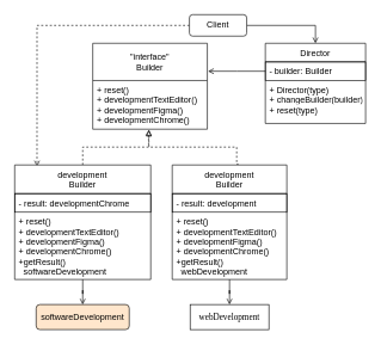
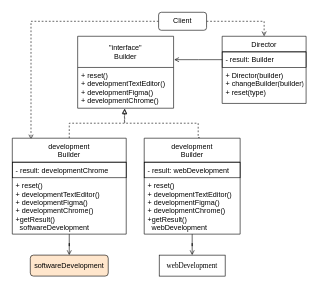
  <mxCell id="0" />
  <mxCell id="1" parent="0" />
- <mxCell id="2" style="edgeStyle=orthogonalEdgeStyle;rounded=0;orthogonalLoop=1;jettySize=auto;html=1;endArrow=open;endFill=0;" parent="1" source="4" target="5" edge="1"><mxGeometry relative="1" as="geometry" /></mxCell>
+ <mxCell id="2" style="edgeStyle=orthogonalEdgeStyle;rounded=0;orthogonalLoop=1;jettySize=auto;html=1;endArrow=open;endFill=0;dashed=1;" parent="1" source="4" target="5" edge="1"><mxGeometry relative="1" as="geometry" /></mxCell>
  <mxCell id="3" style="edgeStyle=orthogonalEdgeStyle;rounded=0;orthogonalLoop=1;jettySize=auto;html=1;entryX=0.164;entryY=0.013;entryDx=0;entryDy=0;entryPerimeter=0;dashed=1;endArrow=open;endFill=0;" parent="1" source="4" target="14" edge="1"><mxGeometry relative="1" as="geometry" /></mxCell>
  <mxCell id="4" value="Client" style="rounded=1;whiteSpace=wrap;html=1;" parent="1" vertex="1"><mxGeometry x="264" y="20" width="80" height="30" as="geometry" /></mxCell>
  <mxCell id="5" value="Director" style="swimlane;fontStyle=0;childLayout=stackLayout;horizontal=1;startSize=26;horizontalStack=0;resizeParent=1;resizeParentMax=0;resizeLast=0;collapsible=1;marginBottom=0;" parent="1" vertex="1"><mxGeometry x="370" y="60" width="140" height="112" as="geometry" /></mxCell>
- <mxCell id="6" value="- builder: Builder" style="text;strokeColor=#000000;fillColor=none;align=left;verticalAlign=top;spacingLeft=4;spacingRight=4;overflow=hidden;rotatable=0;points=[[0,0.5],[1,0.5]];portConstraint=eastwest;" parent="5" vertex="1"><mxGeometry y="26" width="140" height="26" as="geometry" /></mxCell>
- <mxCell id="7" value="+ Director(type)&#10;+ changeBuilder(builder)" style="text;strokeColor=none;fillColor=none;align=left;verticalAlign=top;spacingLeft=4;spacingRight=4;overflow=hidden;rotatable=0;points=[[0,0.5],[1,0.5]];portConstraint=eastwest;" parent="5" vertex="1"><mxGeometry y="52" width="140" height="28" as="geometry" /></mxCell>
+ <mxCell id="6" value="- result: Builder" style="text;strokeColor=#000000;fillColor=none;align=left;verticalAlign=top;spacingLeft=4;spacingRight=4;overflow=hidden;rotatable=0;points=[[0,0.5],[1,0.5]];portConstraint=eastwest;" parent="5" vertex="1"><mxGeometry y="26" width="140" height="26" as="geometry" /></mxCell>
+ <mxCell id="7" value="+ Director(builder)&#10;+ changeBuilder(builder)" style="text;strokeColor=none;fillColor=none;align=left;verticalAlign=top;spacingLeft=4;spacingRight=4;overflow=hidden;rotatable=0;points=[[0,0.5],[1,0.5]];portConstraint=eastwest;" parent="5" vertex="1"><mxGeometry y="52" width="140" height="28" as="geometry" /></mxCell>
  <mxCell id="8" value="+ reset(type)" style="text;strokeColor=none;fillColor=none;align=left;verticalAlign=top;spacingLeft=4;spacingRight=4;overflow=hidden;rotatable=0;points=[[0,0.5],[1,0.5]];portConstraint=eastwest;" parent="5" vertex="1"><mxGeometry y="80" width="140" height="32" as="geometry" /></mxCell>
  <mxCell id="9" value="&quot;interface&quot;&#10;Builder" style="swimlane;fontStyle=0;childLayout=stackLayout;horizontal=1;startSize=52;horizontalStack=0;resizeParent=1;resizeParentMax=0;resizeLast=0;collapsible=1;marginBottom=0;strokeColor=#000000;" parent="1" vertex="1"><mxGeometry x="129" y="60" width="160" height="120" as="geometry" /></mxCell>
  <mxCell id="10" value="+ reset()&#10;+ developmentTextEditor()&#10;+ developmentFigma()&#10;+ developmentChrome()" style="text;strokeColor=none;fillColor=none;align=left;verticalAlign=top;spacingLeft=4;spacingRight=4;overflow=hidden;rotatable=0;points=[[0,0.5],[1,0.5]];portConstraint=eastwest;" parent="9" vertex="1"><mxGeometry y="52" width="160" height="68" as="geometry" /></mxCell>
  <mxCell id="11" style="edgeStyle=orthogonalEdgeStyle;rounded=0;orthogonalLoop=1;jettySize=auto;html=1;endArrow=open;endFill=0;" parent="1" source="6" edge="1"><mxGeometry relative="1" as="geometry"><mxPoint x="290" y="99" as="targetPoint" /></mxGeometry></mxCell>
  <mxCell id="12" style="edgeStyle=orthogonalEdgeStyle;rounded=0;orthogonalLoop=1;jettySize=auto;html=1;entryX=0.49;entryY=1.008;entryDx=0;entryDy=0;entryPerimeter=0;endArrow=block;endFill=0;dashed=1;" parent="1" source="14" target="10" edge="1"><mxGeometry relative="1" as="geometry"><Array as="points"><mxPoint x="115" y="205" /><mxPoint x="207" y="205" /><mxPoint x="207" y="190" /><mxPoint x="207" y="190" /></Array></mxGeometry></mxCell>
  <mxCell id="13" style="edgeStyle=orthogonalEdgeStyle;rounded=0;orthogonalLoop=1;jettySize=auto;html=1;entryX=0.5;entryY=0;entryDx=0;entryDy=0;endArrow=open;endFill=0;" parent="1" source="14" target="22" edge="1"><mxGeometry relative="1" as="geometry" /></mxCell>
  <mxCell id="14" value="development&#10;Builder" style="swimlane;fontStyle=0;childLayout=stackLayout;horizontal=1;startSize=40;horizontalStack=0;resizeParent=1;resizeParentMax=0;resizeLast=0;collapsible=1;marginBottom=0;strokeColor=#000000;" parent="1" vertex="1"><mxGeometry x="20" y="230" width="190" height="160" as="geometry" /></mxCell>
  <mxCell id="15" value="- result: developmentChrome" style="text;strokeColor=#000000;fillColor=none;align=left;verticalAlign=top;spacingLeft=4;spacingRight=4;overflow=hidden;rotatable=0;points=[[0,0.5],[1,0.5]];portConstraint=eastwest;" parent="14" vertex="1"><mxGeometry y="40" width="190" height="26" as="geometry" /></mxCell>
  <mxCell id="16" value="+ reset()&#10;+ developmentTextEditor()&#10;+ developmentFigma()&#10;+ developmentChrome()&#10;+getResult()&#10;  softwareDevelopment" style="text;strokeColor=none;fillColor=none;align=left;verticalAlign=top;spacingLeft=4;spacingRight=4;overflow=hidden;rotatable=0;points=[[0,0.5],[1,0.5]];portConstraint=eastwest;" parent="14" vertex="1"><mxGeometry y="66" width="190" height="94" as="geometry" /></mxCell>
  <mxCell id="17" style="edgeStyle=orthogonalEdgeStyle;rounded=0;orthogonalLoop=1;jettySize=auto;html=1;dashed=1;endArrow=block;endFill=0;entryX=0.49;entryY=1.023;entryDx=0;entryDy=0;entryPerimeter=0;exitX=0.575;exitY=0;exitDx=0;exitDy=0;exitPerimeter=0;" parent="1" source="19" target="10" edge="1"><mxGeometry relative="1" as="geometry"><mxPoint x="288.4" y="229" as="sourcePoint" /><mxPoint x="215.72" y="180.7" as="targetPoint" /><Array as="points"><mxPoint x="332" y="229" /><mxPoint x="330" y="229" /><mxPoint x="330" y="205" /><mxPoint x="207" y="205" /></Array></mxGeometry></mxCell>
  <mxCell id="18" style="edgeStyle=orthogonalEdgeStyle;rounded=0;orthogonalLoop=1;jettySize=auto;html=1;entryX=0.5;entryY=0;entryDx=0;entryDy=0;endArrow=open;endFill=0;" parent="1" source="19" target="23" edge="1"><mxGeometry relative="1" as="geometry" /></mxCell>
  <mxCell id="19" value="development&#10;Builder" style="swimlane;fontStyle=0;childLayout=stackLayout;horizontal=1;startSize=40;horizontalStack=0;resizeParent=1;resizeParentMax=0;resizeLast=0;collapsible=1;marginBottom=0;strokeColor=#000000;" parent="1" vertex="1"><mxGeometry x="240" y="230" width="160" height="160" as="geometry" /></mxCell>
- <mxCell id="20" value="- result: development" style="text;strokeColor=#000000;fillColor=none;align=left;verticalAlign=top;spacingLeft=4;spacingRight=4;overflow=hidden;rotatable=0;points=[[0,0.5],[1,0.5]];portConstraint=eastwest;" parent="19" vertex="1"><mxGeometry y="40" width="160" height="26" as="geometry" /></mxCell>
+ <mxCell id="20" value="- result: webDevelopment" style="text;strokeColor=#000000;fillColor=none;align=left;verticalAlign=top;spacingLeft=4;spacingRight=4;overflow=hidden;rotatable=0;points=[[0,0.5],[1,0.5]];portConstraint=eastwest;" parent="19" vertex="1"><mxGeometry y="40" width="160" height="26" as="geometry" /></mxCell>
  <mxCell id="21" value="+ reset()&#10;+ developmentTextEditor()&#10;+ developmentFigma()&#10;+ developmentChrome()&#10;+getResult()&#10;  webDevelopment" style="text;strokeColor=none;fillColor=none;align=left;verticalAlign=top;spacingLeft=4;spacingRight=4;overflow=hidden;rotatable=0;points=[[0,0.5],[1,0.5]];portConstraint=eastwest;" parent="19" vertex="1"><mxGeometry y="66" width="160" height="94" as="geometry" /></mxCell>
  <mxCell id="22" value="&lt;span style=&quot;text-align: left&quot;&gt;softwareDevelopment&lt;/span&gt;" style="rounded=1;whiteSpace=wrap;html=1;strokeColor=#000000;fillColor=#ffe6cc;" parent="1" vertex="1"><mxGeometry x="50" y="425" width="130" height="35" as="geometry" /></mxCell>
  <mxCell id="23" value="&lt;pre style=&quot;font-family: &amp;#34;jetbrains mono&amp;#34;&quot;&gt;&lt;span style=&quot;background-color: rgb(255 , 255 , 255)&quot;&gt;webDevelopment&lt;/span&gt;&lt;/pre&gt;" style="whiteSpace=wrap;html=1;strokeColor=#000000;rounded=0;" parent="1" vertex="1"><mxGeometry x="265" y="425" width="110" height="35" as="geometry" /></mxCell>
